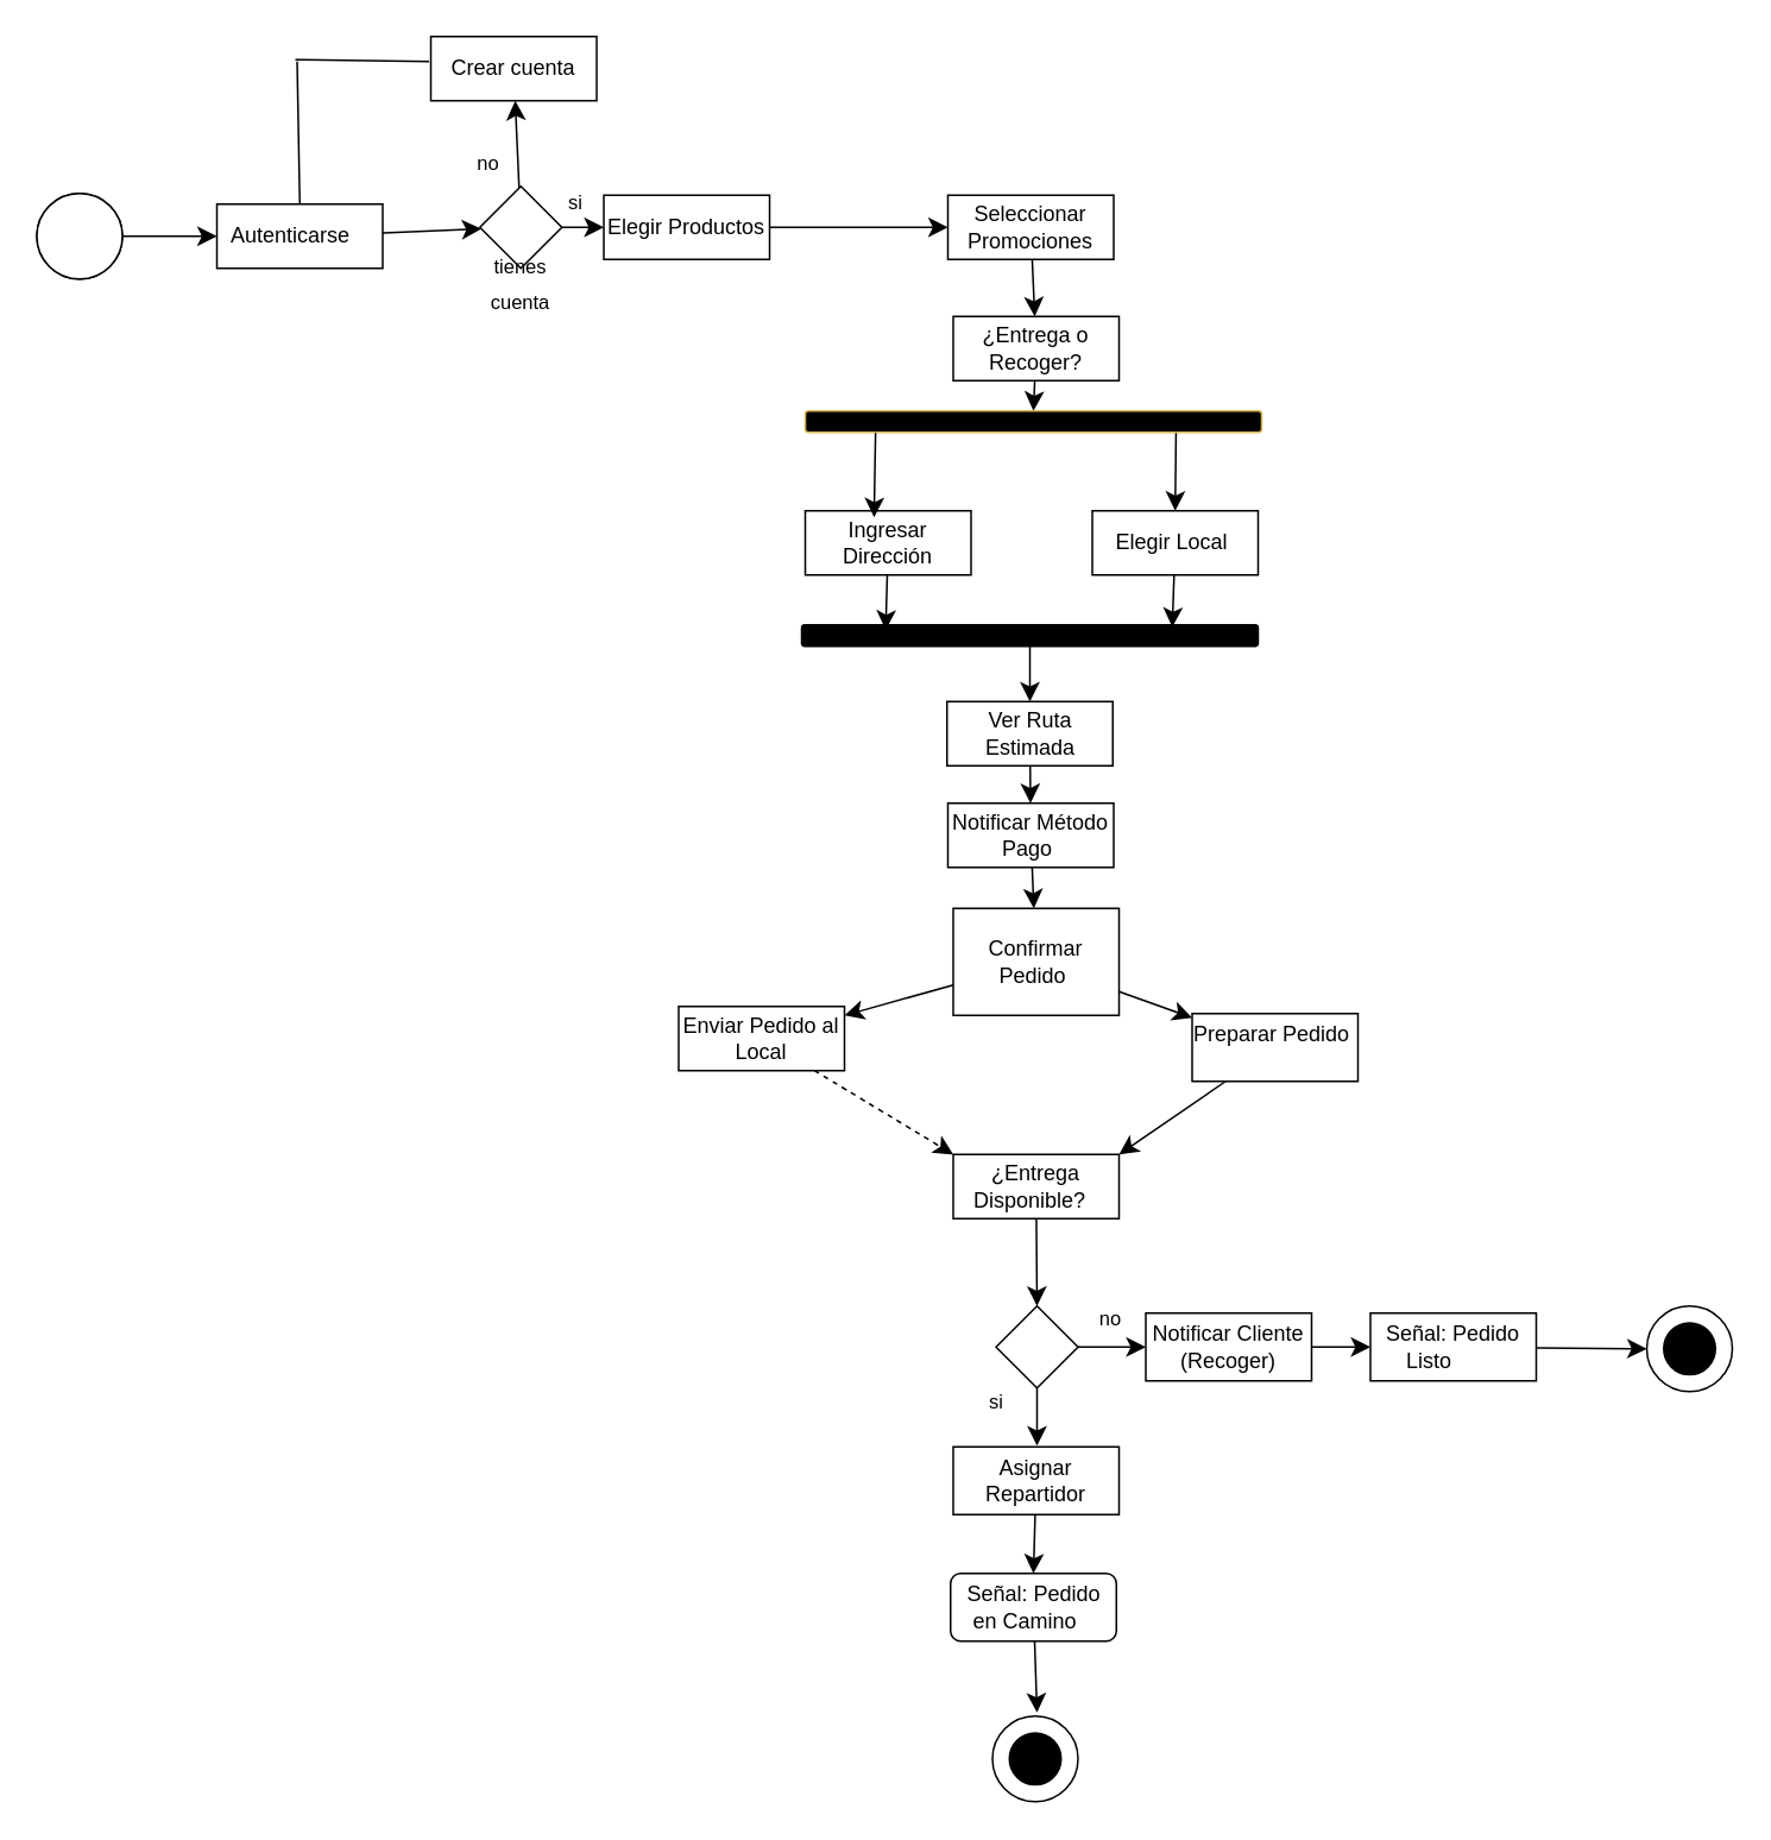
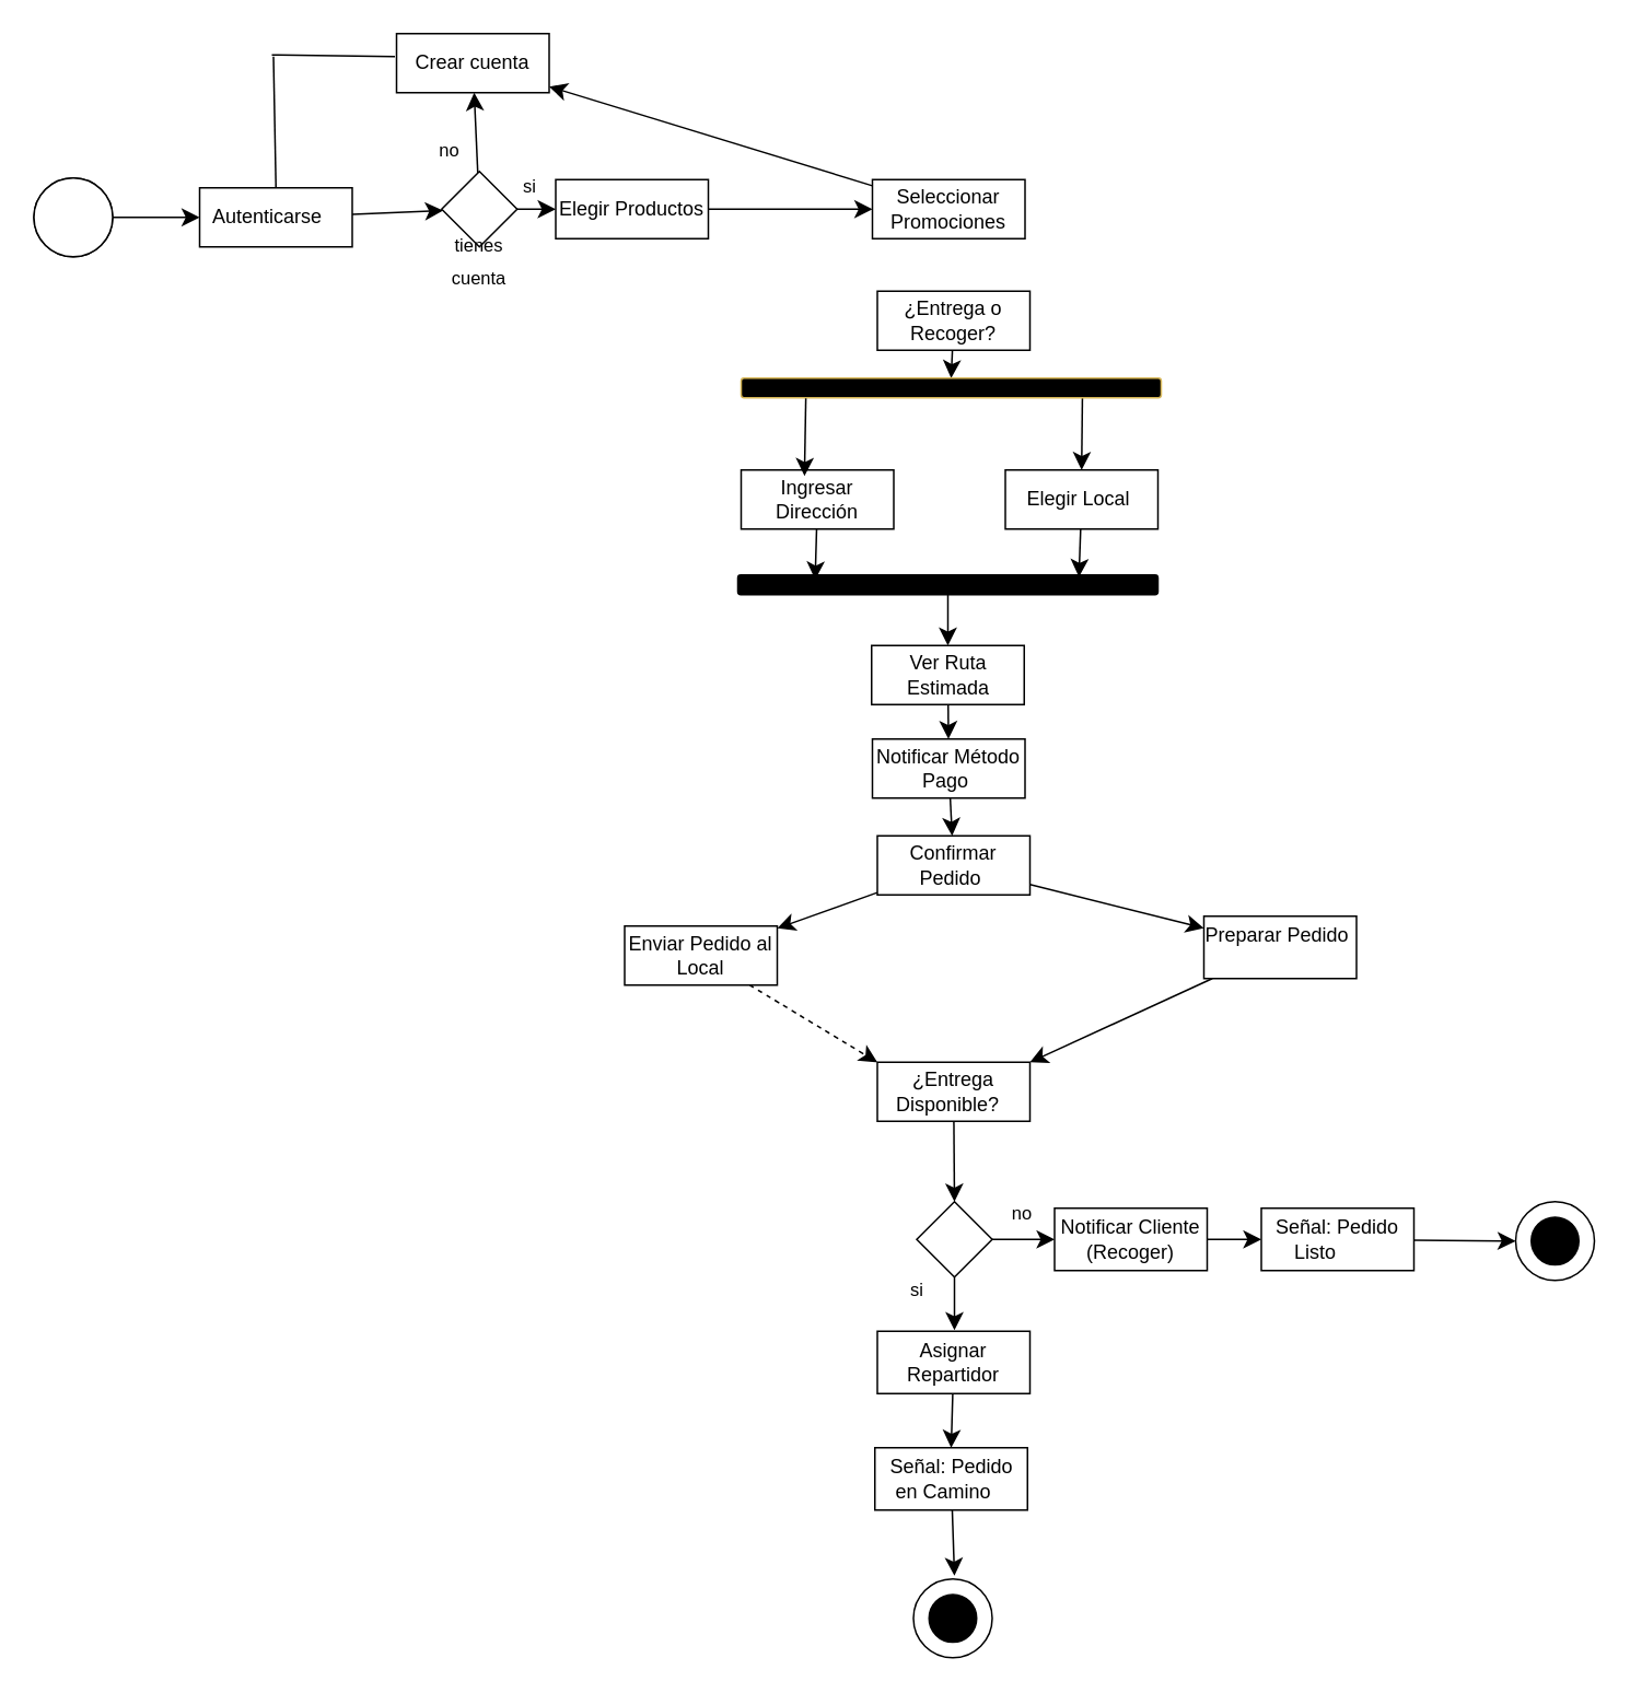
  <mxCell id="0" />
  <mxCell id="1" parent="0" />
  <mxCell id="2" value="" style="edgeStyle=none;curved=1;rounded=0;orthogonalLoop=1;jettySize=auto;html=1;fontSize=12;startSize=8;endSize=8;" parent="1" source="3" target="5" edge="1"><mxGeometry relative="1" as="geometry" /></mxCell>
  <mxCell id="3" value="" style="ellipse;whiteSpace=wrap;html=1;aspect=fixed;" parent="1" vertex="1"><mxGeometry x="20" y="108" width="48" height="48" as="geometry" /></mxCell>
  <mxCell id="4" value="" style="edgeStyle=none;curved=1;rounded=0;orthogonalLoop=1;jettySize=auto;html=1;fontSize=12;startSize=8;endSize=8;" parent="1" source="5" target="17" edge="1"><mxGeometry relative="1" as="geometry" /></mxCell>
  <mxCell id="5" value="Autenticarse&amp;nbsp; &amp;nbsp;" style="whiteSpace=wrap;html=1;" parent="1" vertex="1"><mxGeometry x="121" y="114" width="93" height="36" as="geometry" /></mxCell>
  <mxCell id="6" style="edgeStyle=none;curved=1;rounded=0;orthogonalLoop=1;jettySize=auto;html=1;entryX=0;entryY=0.5;entryDx=0;entryDy=0;fontSize=12;startSize=8;endSize=8;" parent="1" source="7" target="9" edge="1"><mxGeometry relative="1" as="geometry" /></mxCell>
  <mxCell id="7" value="Elegir Productos" style="whiteSpace=wrap;html=1;" parent="1" vertex="1"><mxGeometry x="338" y="109" width="93" height="36" as="geometry" /></mxCell>
- <mxCell id="8" style="edgeStyle=none;curved=1;rounded=0;orthogonalLoop=1;jettySize=auto;html=1;fontSize=12;startSize=8;endSize=8;" parent="1" source="9" target="13" edge="1"><mxGeometry relative="1" as="geometry" /></mxCell>
+ <mxCell id="8" style="edgeStyle=none;curved=1;rounded=0;orthogonalLoop=1;jettySize=auto;html=1;fontSize=12;startSize=8;endSize=8;" parent="1" source="9" target="10" edge="1"><mxGeometry relative="1" as="geometry" /></mxCell>
  <mxCell id="9" value="Seleccionar Promociones" style="whiteSpace=wrap;html=1;" parent="1" vertex="1"><mxGeometry x="531" y="109" width="93" height="36" as="geometry" /></mxCell>
  <mxCell id="10" value="Crear cuenta" style="whiteSpace=wrap;html=1;" parent="1" vertex="1"><mxGeometry x="241" y="20" width="93" height="36" as="geometry" /></mxCell>
  <mxCell id="11" value="Ingresar Dirección" style="whiteSpace=wrap;html=1;" parent="1" vertex="1"><mxGeometry x="451" y="286" width="93" height="36" as="geometry" /></mxCell>
  <mxCell id="12" style="edgeStyle=none;curved=1;rounded=0;orthogonalLoop=1;jettySize=auto;html=1;entryX=0.5;entryY=0;entryDx=0;entryDy=0;fontSize=12;startSize=8;endSize=8;" parent="1" source="13" target="36" edge="1"><mxGeometry relative="1" as="geometry" /></mxCell>
  <mxCell id="13" value="¿Entrega o Recoger?" style="whiteSpace=wrap;html=1;" parent="1" vertex="1"><mxGeometry x="534" y="177" width="93" height="36" as="geometry" /></mxCell>
  <mxCell id="14" style="edgeStyle=none;curved=1;rounded=0;orthogonalLoop=1;jettySize=auto;html=1;exitX=0.5;exitY=1;exitDx=0;exitDy=0;fontSize=12;startSize=8;endSize=8;" parent="1" source="10" target="10" edge="1"><mxGeometry relative="1" as="geometry" /></mxCell>
  <mxCell id="15" value="" style="edgeStyle=none;curved=1;rounded=0;orthogonalLoop=1;jettySize=auto;html=1;fontSize=12;startSize=8;endSize=8;" parent="1" source="17" target="7" edge="1"><mxGeometry relative="1" as="geometry" /></mxCell>
  <mxCell id="16" style="edgeStyle=none;curved=1;rounded=0;orthogonalLoop=1;jettySize=auto;html=1;fontSize=12;startSize=8;endSize=8;" parent="1" source="17" target="10" edge="1"><mxGeometry relative="1" as="geometry" /></mxCell>
  <mxCell id="17" value="" style="rhombus;whiteSpace=wrap;html=1;" parent="1" vertex="1"><mxGeometry x="268.5" y="104" width="46" height="46" as="geometry" /></mxCell>
  <mxCell id="18" style="edgeStyle=none;curved=1;rounded=0;orthogonalLoop=1;jettySize=auto;html=1;fontSize=12;startSize=8;endSize=8;" parent="1" source="19" target="21" edge="1"><mxGeometry relative="1" as="geometry" /></mxCell>
  <mxCell id="19" value="Ver Ruta Estimada" style="whiteSpace=wrap;html=1;" parent="1" vertex="1"><mxGeometry x="530.5" y="393" width="93" height="36" as="geometry" /></mxCell>
  <mxCell id="20" style="edgeStyle=none;curved=1;rounded=0;orthogonalLoop=1;jettySize=auto;html=1;fontSize=12;startSize=8;endSize=8;" parent="1" source="21" target="32" edge="1"><mxGeometry relative="1" as="geometry" /></mxCell>
  <mxCell id="21" value="Notificar Método Pago&amp;nbsp;" style="whiteSpace=wrap;html=1;" parent="1" vertex="1"><mxGeometry x="531" y="450" width="93" height="36" as="geometry" /></mxCell>
  <mxCell id="22" value="Elegir Local&amp;nbsp;" style="whiteSpace=wrap;html=1;" parent="1" vertex="1"><mxGeometry x="612" y="286" width="93" height="36" as="geometry" /></mxCell>
  <mxCell id="23" style="edgeStyle=none;curved=1;rounded=0;orthogonalLoop=1;jettySize=auto;html=1;exitX=0.5;exitY=1;exitDx=0;exitDy=0;fontSize=12;startSize=8;endSize=8;" parent="1" source="9" target="9" edge="1"><mxGeometry relative="1" as="geometry" /></mxCell>
  <mxCell id="24" style="edgeStyle=none;curved=1;rounded=0;orthogonalLoop=1;jettySize=auto;html=1;entryX=1;entryY=0;entryDx=0;entryDy=0;fontSize=12;startSize=8;endSize=8;" parent="1" source="25" target="27" edge="1"><mxGeometry relative="1" as="geometry" /></mxCell>
- <mxCell id="25" value="Preparar Pedido&amp;nbsp; &amp;nbsp;" style="whiteSpace=wrap;html=1;" parent="1" vertex="1"><mxGeometry x="668" y="568" width="93" height="38" as="geometry" /></mxCell>
+ <mxCell id="25" value="Preparar Pedido&amp;nbsp; &amp;nbsp;" style="whiteSpace=wrap;html=1;" parent="1" vertex="1"><mxGeometry x="733" y="558" width="93" height="38" as="geometry" /></mxCell>
  <mxCell id="26" style="edgeStyle=none;curved=1;rounded=0;orthogonalLoop=1;jettySize=auto;html=1;entryX=0.5;entryY=0;entryDx=0;entryDy=0;fontSize=12;startSize=8;endSize=8;" parent="1" source="27" target="45" edge="1"><mxGeometry relative="1" as="geometry" /></mxCell>
  <mxCell id="27" value="¿Entrega Disponible?&amp;nbsp;&amp;nbsp;" style="whiteSpace=wrap;html=1;" parent="1" vertex="1"><mxGeometry x="534" y="647" width="93" height="36" as="geometry" /></mxCell>
  <mxCell id="28" style="edgeStyle=none;curved=1;rounded=0;orthogonalLoop=1;jettySize=auto;html=1;entryX=0;entryY=0;entryDx=0;entryDy=0;fontSize=12;startSize=8;endSize=8;dashed=1;" parent="1" source="29" target="27" edge="1"><mxGeometry relative="1" as="geometry" /></mxCell>
  <mxCell id="29" value="Enviar Pedido al Local" style="whiteSpace=wrap;html=1;" parent="1" vertex="1"><mxGeometry x="380" y="564" width="93" height="36" as="geometry" /></mxCell>
  <mxCell id="30" style="edgeStyle=none;curved=1;rounded=0;orthogonalLoop=1;jettySize=auto;html=1;fontSize=12;startSize=8;endSize=8;" parent="1" source="32" target="29" edge="1"><mxGeometry relative="1" as="geometry" /></mxCell>
  <mxCell id="31" style="edgeStyle=none;curved=1;rounded=0;orthogonalLoop=1;jettySize=auto;html=1;fontSize=12;startSize=8;endSize=8;" parent="1" source="32" target="25" edge="1"><mxGeometry relative="1" as="geometry" /></mxCell>
- <mxCell id="32" value="Confirmar Pedido&amp;nbsp;" style="whiteSpace=wrap;html=1;" parent="1" vertex="1"><mxGeometry x="534" y="509" width="93" height="60" as="geometry" /></mxCell>
+ <mxCell id="32" value="Confirmar Pedido&amp;nbsp;" style="whiteSpace=wrap;html=1;" parent="1" vertex="1"><mxGeometry x="534" y="509" width="93" height="36" as="geometry" /></mxCell>
  <mxCell id="33" style="edgeStyle=none;curved=1;rounded=0;orthogonalLoop=1;jettySize=auto;html=1;exitX=0.75;exitY=1;exitDx=0;exitDy=0;fontSize=12;startSize=8;endSize=8;" parent="1" source="32" target="32" edge="1"><mxGeometry relative="1" as="geometry" /></mxCell>
  <mxCell id="34" style="edgeStyle=none;curved=1;rounded=0;orthogonalLoop=1;jettySize=auto;html=1;exitX=1;exitY=0;exitDx=0;exitDy=0;fontSize=12;startSize=8;endSize=8;" parent="1" source="17" target="17" edge="1"><mxGeometry relative="1" as="geometry" /></mxCell>
  <mxCell id="35" style="edgeStyle=none;curved=1;rounded=0;orthogonalLoop=1;jettySize=auto;html=1;entryX=0.5;entryY=0;entryDx=0;entryDy=0;fontSize=12;startSize=8;endSize=8;" parent="1" target="22" edge="1"><mxGeometry relative="1" as="geometry"><mxPoint x="659" y="238" as="sourcePoint" /></mxGeometry></mxCell>
  <mxCell id="36" value="" style="rounded=1;whiteSpace=wrap;html=1;labelBackgroundColor=#000000;labelBorderColor=#660033;fillColor=#000000;strokeColor=#d6b656;" parent="1" vertex="1"><mxGeometry x="451" y="230" width="256" height="12" as="geometry" /></mxCell>
  <mxCell id="37" style="edgeStyle=none;curved=1;rounded=0;orthogonalLoop=1;jettySize=auto;html=1;entryX=0.415;entryY=0.1;entryDx=0;entryDy=0;entryPerimeter=0;fontSize=12;startSize=8;endSize=8;exitX=0.154;exitY=1.033;exitDx=0;exitDy=0;exitPerimeter=0;" parent="1" source="36" target="11" edge="1"><mxGeometry relative="1" as="geometry" /></mxCell>
  <mxCell id="38" style="edgeStyle=none;curved=1;rounded=0;orthogonalLoop=1;jettySize=auto;html=1;exitX=0.5;exitY=0;exitDx=0;exitDy=0;fontSize=12;startSize=8;endSize=8;" parent="1" source="22" target="22" edge="1"><mxGeometry relative="1" as="geometry" /></mxCell>
  <mxCell id="39" style="edgeStyle=none;curved=1;rounded=0;orthogonalLoop=1;jettySize=auto;html=1;fontSize=12;startSize=8;endSize=8;" parent="1" source="40" target="19" edge="1"><mxGeometry relative="1" as="geometry" /></mxCell>
  <mxCell id="40" value="" style="rounded=1;whiteSpace=wrap;html=1;strokeColor=default;fillColor=#000000;" parent="1" vertex="1"><mxGeometry x="449" y="350" width="256" height="12" as="geometry" /></mxCell>
  <mxCell id="41" style="edgeStyle=none;curved=1;rounded=0;orthogonalLoop=1;jettySize=auto;html=1;entryX=0.184;entryY=0.233;entryDx=0;entryDy=0;entryPerimeter=0;fontSize=12;startSize=8;endSize=8;" parent="1" source="11" target="40" edge="1"><mxGeometry relative="1" as="geometry" /></mxCell>
  <mxCell id="42" style="edgeStyle=none;curved=1;rounded=0;orthogonalLoop=1;jettySize=auto;html=1;entryX=0.812;entryY=0.1;entryDx=0;entryDy=0;entryPerimeter=0;fontSize=12;startSize=8;endSize=8;" parent="1" source="22" target="40" edge="1"><mxGeometry relative="1" as="geometry" /></mxCell>
  <mxCell id="43" style="edgeStyle=none;curved=1;rounded=0;orthogonalLoop=1;jettySize=auto;html=1;fontSize=12;startSize=8;endSize=8;" parent="1" source="45" edge="1"><mxGeometry relative="1" as="geometry"><mxPoint x="581" y="810.4" as="targetPoint" /></mxGeometry></mxCell>
  <mxCell id="44" style="edgeStyle=none;curved=1;rounded=0;orthogonalLoop=1;jettySize=auto;html=1;entryX=0;entryY=0.5;entryDx=0;entryDy=0;fontSize=12;startSize=8;endSize=8;" parent="1" source="45" target="53" edge="1"><mxGeometry relative="1" as="geometry" /></mxCell>
  <mxCell id="45" value="" style="rhombus;whiteSpace=wrap;html=1;" parent="1" vertex="1"><mxGeometry x="558" y="732" width="46" height="46" as="geometry" /></mxCell>
  <mxCell id="46" style="edgeStyle=none;curved=1;rounded=0;orthogonalLoop=1;jettySize=auto;html=1;entryX=0.5;entryY=0;entryDx=0;entryDy=0;fontSize=12;startSize=8;endSize=8;" parent="1" source="47" edge="1"><mxGeometry relative="1" as="geometry"><mxPoint x="581" y="960" as="targetPoint" /></mxGeometry></mxCell>
- <mxCell id="47" value="Señal: Pedido en Camino&amp;nbsp; &amp;nbsp;" style="whiteSpace=wrap;html=1;rounded=1;" parent="1" vertex="1"><mxGeometry x="532.5" y="882" width="93" height="38" as="geometry" /></mxCell>
+ <mxCell id="47" value="Señal: Pedido en Camino&amp;nbsp; &amp;nbsp;" style="whiteSpace=wrap;html=1;" parent="1" vertex="1"><mxGeometry x="532.5" y="882" width="93" height="38" as="geometry" /></mxCell>
  <mxCell id="48" style="edgeStyle=none;curved=1;rounded=0;orthogonalLoop=1;jettySize=auto;html=1;entryX=0.5;entryY=0;entryDx=0;entryDy=0;fontSize=12;startSize=8;endSize=8;" parent="1" source="49" target="47" edge="1"><mxGeometry relative="1" as="geometry" /></mxCell>
  <mxCell id="49" value="Asignar Repartidor" style="whiteSpace=wrap;html=1;" parent="1" vertex="1"><mxGeometry x="534" y="811" width="93" height="38" as="geometry" /></mxCell>
  <mxCell id="50" style="edgeStyle=none;curved=1;rounded=0;orthogonalLoop=1;jettySize=auto;html=1;entryX=0;entryY=0.5;entryDx=0;entryDy=0;fontSize=12;startSize=8;endSize=8;" parent="1" source="51" target="63" edge="1"><mxGeometry relative="1" as="geometry" /></mxCell>
  <mxCell id="51" value="Señal: Pedido Listo&amp;nbsp; &amp;nbsp; &amp;nbsp; &amp;nbsp;&amp;nbsp;" style="whiteSpace=wrap;html=1;" parent="1" vertex="1"><mxGeometry x="768" y="736" width="93" height="38" as="geometry" /></mxCell>
  <mxCell id="52" style="edgeStyle=none;curved=1;rounded=0;orthogonalLoop=1;jettySize=auto;html=1;entryX=0;entryY=0.5;entryDx=0;entryDy=0;fontSize=12;startSize=8;endSize=8;" parent="1" source="53" target="51" edge="1"><mxGeometry relative="1" as="geometry" /></mxCell>
  <mxCell id="53" value="Notificar Cliente (Recoger)" style="whiteSpace=wrap;html=1;" parent="1" vertex="1"><mxGeometry x="642" y="736" width="93" height="38" as="geometry" /></mxCell>
  <mxCell id="54" style="edgeStyle=none;curved=1;rounded=0;orthogonalLoop=1;jettySize=auto;html=1;exitX=0.5;exitY=0;exitDx=0;exitDy=0;fontSize=12;startSize=8;endSize=8;" parent="1" source="5" target="5" edge="1"><mxGeometry relative="1" as="geometry" /></mxCell>
  <mxCell id="55" value="" style="endArrow=none;html=1;rounded=0;fontSize=12;startSize=8;endSize=8;curved=1;entryX=0.5;entryY=0;entryDx=0;entryDy=0;" parent="1" target="5" edge="1"><mxGeometry width="50" height="50" relative="1" as="geometry"><mxPoint x="166" y="34" as="sourcePoint" /><mxPoint x="228" y="194" as="targetPoint" /></mxGeometry></mxCell>
  <mxCell id="56" value="" style="endArrow=none;html=1;rounded=0;fontSize=12;startSize=8;endSize=8;curved=1;" parent="1" edge="1"><mxGeometry width="50" height="50" relative="1" as="geometry"><mxPoint x="165" y="33" as="sourcePoint" /><mxPoint x="240" y="34" as="targetPoint" /></mxGeometry></mxCell>
  <mxCell id="57" value="&lt;font style=&quot;font-size: 11px;&quot;&gt;si&amp;nbsp;&lt;/font&gt;" style="text;strokeColor=none;align=center;fillColor=none;html=1;verticalAlign=middle;whiteSpace=wrap;rounded=0;fontSize=16;" parent="1" vertex="1"><mxGeometry x="294" y="96" width="60" height="30" as="geometry" /></mxCell>
  <mxCell id="58" value="&lt;font style=&quot;font-size: 11px;&quot;&gt;tienes cuenta&lt;/font&gt;" style="text;strokeColor=none;align=center;fillColor=none;html=1;verticalAlign=middle;whiteSpace=wrap;rounded=0;fontSize=16;" parent="1" vertex="1"><mxGeometry x="262" y="150" width="59" height="13" as="geometry" /></mxCell>
  <mxCell id="59" value="&lt;font style=&quot;font-size: 11px;&quot;&gt;no&amp;nbsp;&lt;/font&gt;" style="text;strokeColor=none;align=center;fillColor=none;html=1;verticalAlign=middle;whiteSpace=wrap;rounded=0;fontSize=16;" parent="1" vertex="1"><mxGeometry x="245" y="74" width="60" height="30" as="geometry" /></mxCell>
  <mxCell id="60" value="&lt;font style=&quot;font-size: 11px;&quot;&gt;no&amp;nbsp;&lt;/font&gt;" style="text;strokeColor=none;align=center;fillColor=none;html=1;verticalAlign=middle;whiteSpace=wrap;rounded=0;fontSize=16;" parent="1" vertex="1"><mxGeometry x="594" y="722" width="60" height="30" as="geometry" /></mxCell>
  <mxCell id="61" value="&lt;font style=&quot;font-size: 11px;&quot;&gt;si&amp;nbsp;&lt;/font&gt;" style="text;strokeColor=none;align=center;fillColor=none;html=1;verticalAlign=middle;whiteSpace=wrap;rounded=0;fontSize=16;" parent="1" vertex="1"><mxGeometry x="526" y="769" width="68" height="30" as="geometry" /></mxCell>
  <mxCell id="62" value="" style="ellipse;whiteSpace=wrap;html=1;aspect=fixed;" parent="1" vertex="1"><mxGeometry x="556" y="962" width="48" height="48" as="geometry" /></mxCell>
  <mxCell id="63" value="" style="ellipse;whiteSpace=wrap;html=1;aspect=fixed;" parent="1" vertex="1"><mxGeometry x="923" y="732" width="48" height="48" as="geometry" /></mxCell>
  <mxCell id="64" value="" style="ellipse;whiteSpace=wrap;html=1;aspect=fixed;strokeColor=default;fillColor=#000000;" parent="1" vertex="1"><mxGeometry x="932.5" y="741.5" width="29" height="29" as="geometry" /></mxCell>
  <mxCell id="65" value="" style="ellipse;whiteSpace=wrap;html=1;aspect=fixed;fillColor=#000000;" parent="1" vertex="1"><mxGeometry x="565.5" y="971.5" width="29" height="29" as="geometry" /></mxCell>
  <mxCell id="66" value="" style="ellipse;whiteSpace=wrap;html=1;aspect=fixed;" parent="1" vertex="1"><mxGeometry x="20" y="108" width="48" height="48" as="geometry" /></mxCell>
